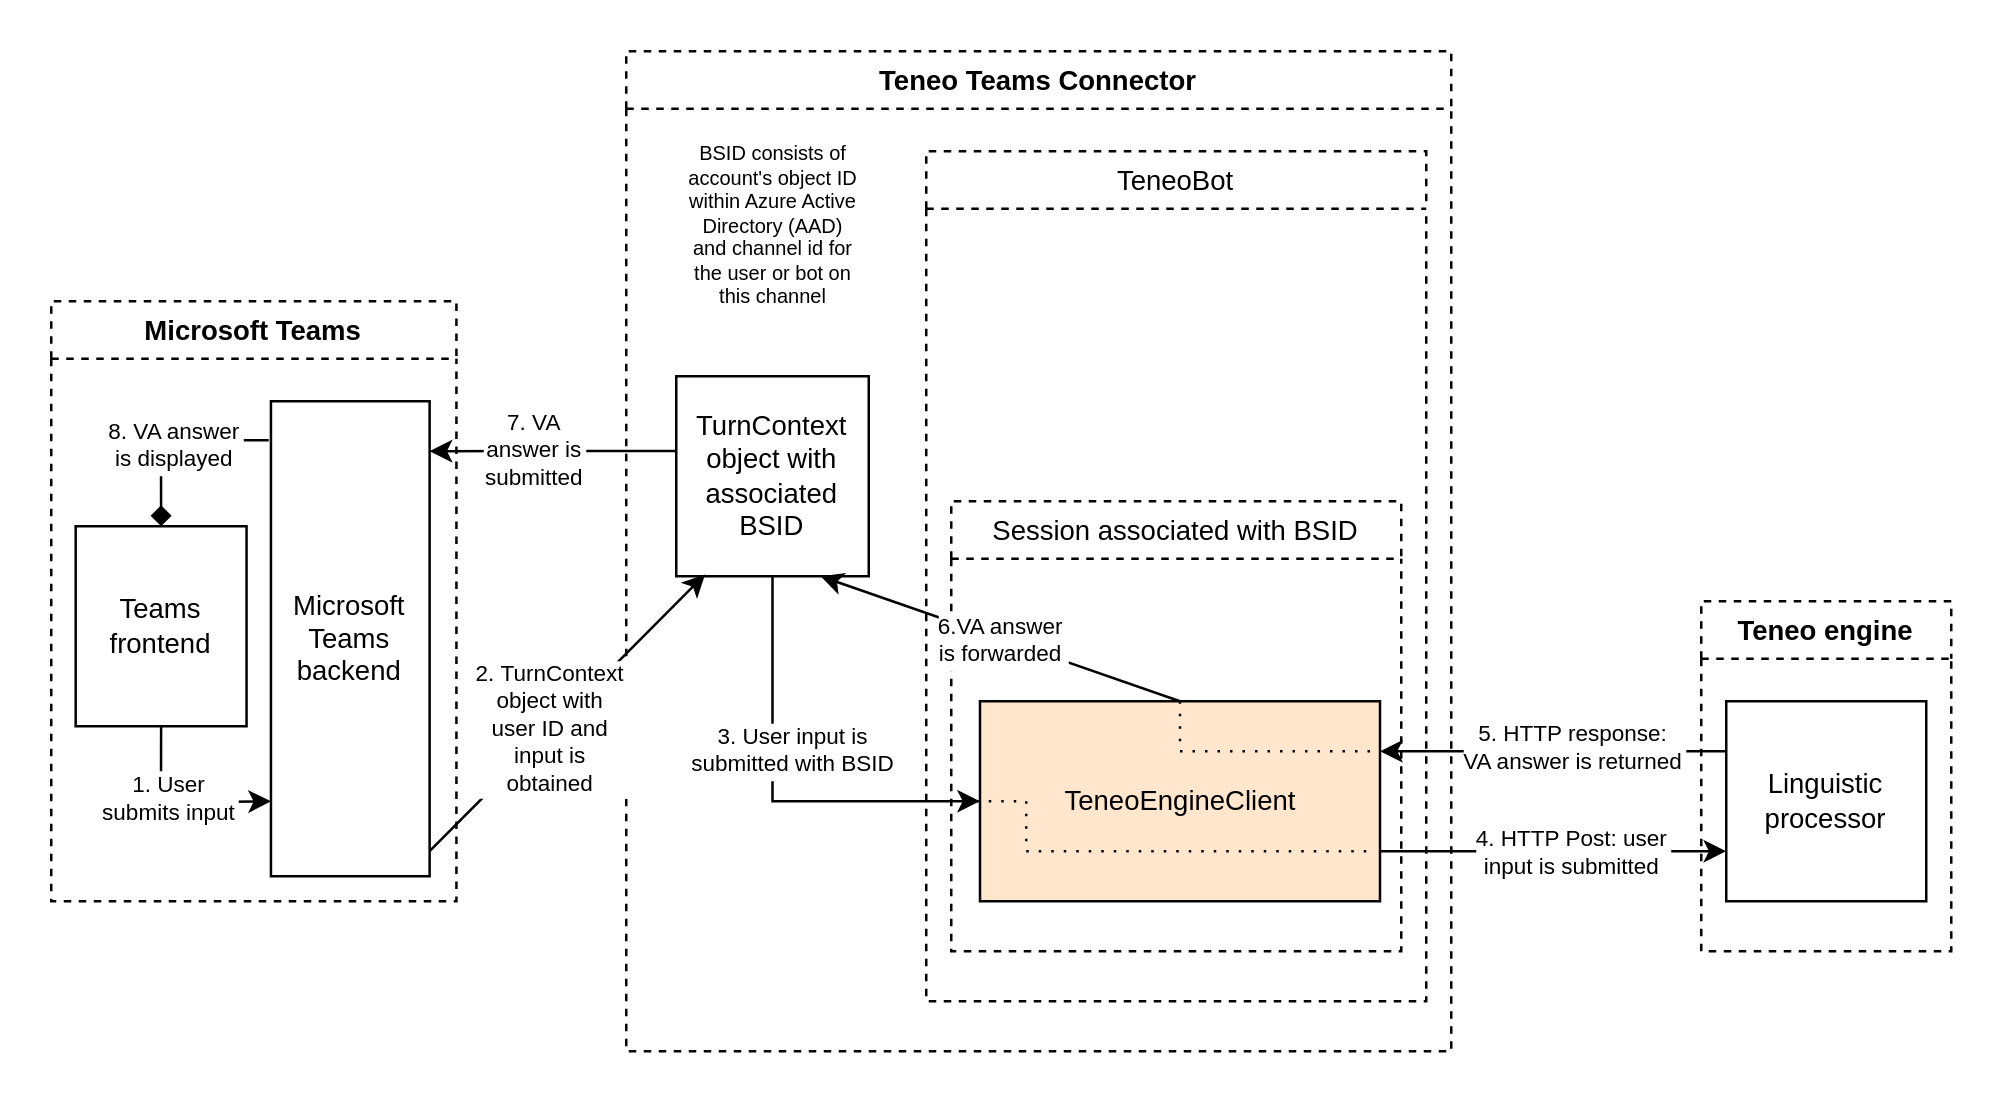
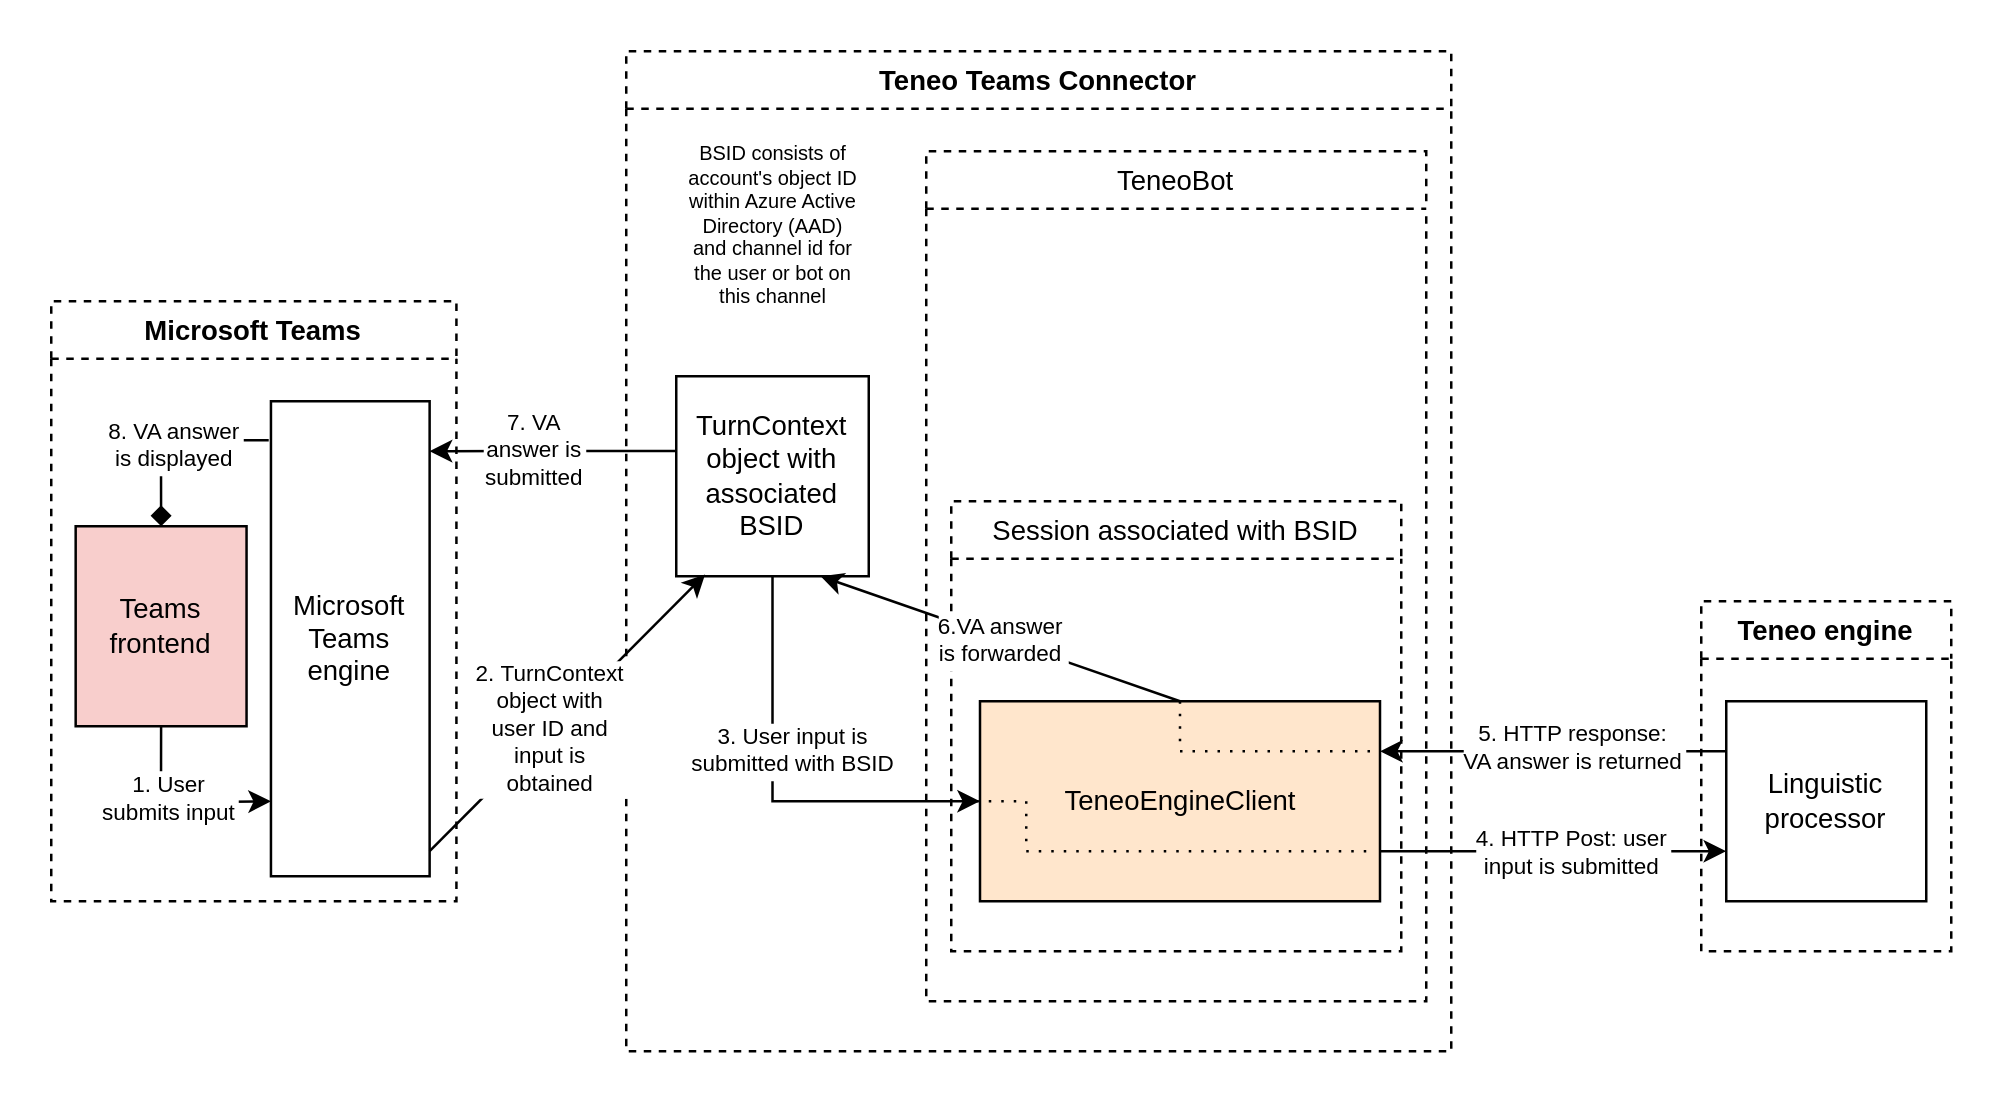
  <mxCell id="0" />
  <mxCell id="1" parent="0" />
  <mxCell id="2" value="Teneo Teams Connector" style="swimlane;dashed=1;perimeterSpacing=0;strokeWidth=1;fontStyle=1;fontSize=11;" parent="1" vertex="1"><mxGeometry x="250" y="20" width="330" height="400" as="geometry" /></mxCell>
  <mxCell id="3" value="TeneoBot" style="swimlane;dashed=1;strokeWidth=1;fontStyle=0;fontSize=11;" parent="2" vertex="1"><mxGeometry x="120" y="40" width="200" height="340" as="geometry"><mxRectangle x="20" y="40" width="160" height="23" as="alternateBounds" /></mxGeometry></mxCell>
  <mxCell id="4" value="Session associated with BSID" style="swimlane;dashed=1;strokeWidth=1;fontStyle=0;fontSize=11;" parent="3" vertex="1"><mxGeometry x="10" y="140" width="180" height="180" as="geometry" /></mxCell>
  <mxCell id="5" value="TeneoEngineClient" style="strokeWidth=1;fontSize=11;whiteSpace=wrap;fillColor=#ffe6cc;" parent="4" vertex="1"><mxGeometry x="11.5" y="80" width="160" height="80" as="geometry" /></mxCell>
  <mxCell id="6" value="" style="endArrow=none;html=1;strokeWidth=1;rounded=0;fontSize=12;strokeColor=default;dashed=1;dashPattern=1 4;" parent="4" edge="1"><mxGeometry width="50" height="50" relative="1" as="geometry"><mxPoint x="91.5" y="80" as="sourcePoint" /><mxPoint x="171.5" y="100" as="targetPoint" /><Array as="points"><mxPoint x="91.5" y="100" /></Array></mxGeometry></mxCell>
  <mxCell id="7" value="" style="endArrow=none;dashed=1;html=1;dashPattern=1 4;strokeWidth=1;rounded=0;fontSize=12;" parent="4" edge="1"><mxGeometry width="50" height="50" relative="1" as="geometry"><mxPoint x="10" y="120" as="sourcePoint" /><mxPoint x="170" y="140" as="targetPoint" /><Array as="points"><mxPoint x="30" y="120" /><mxPoint x="30" y="140" /></Array></mxGeometry></mxCell>
  <mxCell id="8" value="TurnContext object with associated BSID" style="strokeWidth=1;fontSize=11;whiteSpace=wrap;" parent="2" vertex="1"><mxGeometry x="20" y="130" width="77" height="80" as="geometry" /></mxCell>
  <mxCell id="9" value="" style="endArrow=none;html=1;rounded=0;startArrow=classic;startFill=1;endFill=0;entryX=0.5;entryY=0;entryDx=0;entryDy=0;exitX=0.75;exitY=1;exitDx=0;exitDy=0;" parent="2" source="8" target="5" edge="1"><mxGeometry relative="1" as="geometry"><mxPoint x="90" y="210" as="sourcePoint" /><mxPoint x="270" y="200" as="targetPoint" /></mxGeometry></mxCell>
  <mxCell id="10" value="6.VA answer&#10;is forwarded" style="edgeLabel;resizable=0;align=center;verticalAlign=middle;dashed=1;strokeWidth=1;fontSize=9;" parent="9" connectable="0" vertex="1"><mxGeometry relative="1" as="geometry" /></mxCell>
  <mxCell id="11" style="edgeStyle=orthogonalEdgeStyle;rounded=0;orthogonalLoop=1;jettySize=auto;html=1;entryX=0.5;entryY=1;entryDx=0;entryDy=0;fontSize=9;startArrow=classic;startFill=1;endArrow=none;endFill=0;" parent="2" source="5" target="8" edge="1"><mxGeometry relative="1" as="geometry" /></mxCell>
  <mxCell id="12" value="3. User input is&#10;submitted with BSID" style="edgeLabel;align=center;verticalAlign=middle;resizable=0;points=[];fontSize=9;" parent="11" vertex="1" connectable="0"><mxGeometry x="0.206" relative="1" as="geometry"><mxPoint x="8" as="offset" /></mxGeometry></mxCell>
  <mxCell id="13" value="BSID consists of account's object ID within Azure Active Directory (AAD) and channel id for the user or bot on this channel" style="fontSize=8;whiteSpace=wrap;strokeColor=none;fontStyle=0" parent="2" vertex="1"><mxGeometry x="23.5" y="30" width="70" height="80" as="geometry" /></mxCell>
  <mxCell id="14" value="Teneo engine" style="swimlane;fontSize=11;strokeWidth=1;html=0;dashed=1;" parent="1" vertex="1"><mxGeometry x="680" y="240" width="100" height="140" as="geometry" /></mxCell>
  <mxCell id="15" value="Linguistic processor" style="fontSize=11;strokeWidth=1;whiteSpace=wrap;" parent="14" vertex="1"><mxGeometry x="10" y="40" width="80" height="80" as="geometry" /></mxCell>
  <mxCell id="16" style="edgeStyle=orthogonalEdgeStyle;rounded=0;orthogonalLoop=1;jettySize=auto;html=1;exitX=0;exitY=0.75;exitDx=0;exitDy=0;entryX=1;entryY=0.75;entryDx=0;entryDy=0;fontSize=9;startArrow=classic;startFill=1;endArrow=none;endFill=0;" parent="1" source="15" target="5" edge="1"><mxGeometry relative="1" as="geometry"><Array as="points"><mxPoint x="610" y="340" /><mxPoint x="610" y="340" /></Array></mxGeometry></mxCell>
  <mxCell id="17" value="4. HTTP Post: user&#10;input is submitted" style="edgeLabel;align=center;verticalAlign=middle;resizable=0;points=[];fontSize=9;" parent="16" vertex="1" connectable="0"><mxGeometry x="0.161" relative="1" as="geometry"><mxPoint x="18" as="offset" /></mxGeometry></mxCell>
  <mxCell id="18" style="edgeStyle=orthogonalEdgeStyle;rounded=0;orthogonalLoop=1;jettySize=auto;html=1;exitX=1;exitY=0.25;exitDx=0;exitDy=0;entryX=0;entryY=0.25;entryDx=0;entryDy=0;fontSize=9;startArrow=classic;startFill=1;endArrow=none;endFill=0;" parent="1" source="5" target="15" edge="1"><mxGeometry relative="1" as="geometry" /></mxCell>
  <mxCell id="19" value="5. HTTP response:&#10;VA answer is returned" style="edgeLabel;align=center;verticalAlign=middle;resizable=0;points=[];fontSize=9;" parent="18" vertex="1" connectable="0"><mxGeometry x="-0.221" y="2" relative="1" as="geometry"><mxPoint x="23" as="offset" /></mxGeometry></mxCell>
  <mxCell id="20" value="" style="group" parent="1" vertex="1" connectable="0"><mxGeometry x="20" y="120" width="166" height="240" as="geometry" /></mxCell>
  <mxCell id="21" value="Microsoft Teams" style="swimlane;dashed=1;fontStyle=1;fontSize=11;" parent="20" vertex="1"><mxGeometry width="162.071" height="240" as="geometry" /></mxCell>
- <mxCell id="22" value="Microsoft Teams backend" style="strokeWidth=1;fontSize=11;whiteSpace=wrap;" parent="20" vertex="1"><mxGeometry x="87.882" y="40" width="63.471" height="190" as="geometry" /></mxCell>
- <mxCell id="23" value="Teams frontend" style="strokeWidth=1;fontSize=11;whiteSpace=wrap;" parent="20" vertex="1"><mxGeometry x="9.765" y="90" width="68.353" height="80" as="geometry" /></mxCell>
+ <mxCell id="22" value="Microsoft Teams engine" style="strokeWidth=1;fontSize=11;whiteSpace=wrap;" parent="20" vertex="1"><mxGeometry x="87.882" y="40" width="63.471" height="190" as="geometry" /></mxCell>
+ <mxCell id="23" value="Teams frontend" style="strokeWidth=1;fontSize=11;whiteSpace=wrap;fillColor=#f8cecc;" parent="20" vertex="1"><mxGeometry x="9.765" y="90" width="68.353" height="80" as="geometry" /></mxCell>
  <mxCell id="24" style="edgeStyle=orthogonalEdgeStyle;rounded=0;orthogonalLoop=1;jettySize=auto;html=1;entryX=0.5;entryY=0;entryDx=0;entryDy=0;fontSize=9;startArrow=none;startFill=0;endArrow=diamond;endFill=1;exitX=-0.014;exitY=0.082;exitDx=0;exitDy=0;exitPerimeter=0;" parent="20" source="22" target="23" edge="1"><mxGeometry relative="1" as="geometry"><Array as="points"><mxPoint x="68.353" y="56" /><mxPoint x="43.941" y="56" /></Array></mxGeometry></mxCell>
  <mxCell id="25" value="8. VA answer&#10;is displayed" style="edgeLabel;align=center;verticalAlign=middle;resizable=0;points=[];fontSize=9;" parent="24" vertex="1" connectable="0"><mxGeometry x="-0.012" y="1" relative="1" as="geometry"><mxPoint as="offset" /></mxGeometry></mxCell>
  <mxCell id="26" style="edgeStyle=orthogonalEdgeStyle;rounded=0;orthogonalLoop=1;jettySize=auto;html=1;entryX=0.5;entryY=1;entryDx=0;entryDy=0;fontSize=9;startArrow=classic;startFill=1;endArrow=none;endFill=0;" parent="20" target="23" edge="1"><mxGeometry relative="1" as="geometry"><mxPoint x="87.882" y="200.029" as="sourcePoint" /></mxGeometry></mxCell>
  <mxCell id="27" value="1. User&#10;submits input" style="edgeLabel;align=center;verticalAlign=middle;resizable=0;points=[];fontSize=9;" parent="26" vertex="1" connectable="0"><mxGeometry x="0.098" y="-2" relative="1" as="geometry"><mxPoint as="offset" /></mxGeometry></mxCell>
  <mxCell id="28" value="" style="endArrow=classic;rounded=0;entryX=0.15;entryY=0.991;entryDx=0;entryDy=0;exitX=1;exitY=0.947;exitDx=0;exitDy=0;exitPerimeter=0;fontSize=9;entryPerimeter=0;" edge="1" parent="1" source="22" target="8"><mxGeometry x="0.149" y="-11" width="50" height="50" relative="1" as="geometry"><mxPoint x="180" y="330" as="sourcePoint" /><mxPoint x="230" y="280" as="targetPoint" /><mxPoint as="offset" /></mxGeometry></mxCell>
  <mxCell id="29" value="2. TurnContext&#10;object with&#10;user ID and&#10;input is&#10;obtained" style="edgeLabel;align=center;verticalAlign=middle;resizable=0;points=[];fontSize=9;" vertex="1" connectable="0" parent="28"><mxGeometry x="-0.122" y="1" relative="1" as="geometry"><mxPoint as="offset" /></mxGeometry></mxCell>
  <mxCell id="30" value="" style="endArrow=classic;rounded=0;fontSize=9;entryX=1;entryY=0.105;entryDx=0;entryDy=0;entryPerimeter=0;exitX=0;exitY=0.374;exitDx=0;exitDy=0;exitPerimeter=0;" edge="1" parent="1" source="8" target="22"><mxGeometry width="50" height="50" relative="1" as="geometry"><mxPoint x="270" y="170" as="sourcePoint" /><mxPoint x="240" y="110" as="targetPoint" /></mxGeometry></mxCell>
  <mxCell id="31" value="7. VA&#10;answer is&#10;submitted" style="edgeLabel;align=center;verticalAlign=middle;resizable=0;points=[];fontSize=9;" vertex="1" connectable="0" parent="30"><mxGeometry x="0.151" y="-1" relative="1" as="geometry"><mxPoint as="offset" /></mxGeometry></mxCell>
